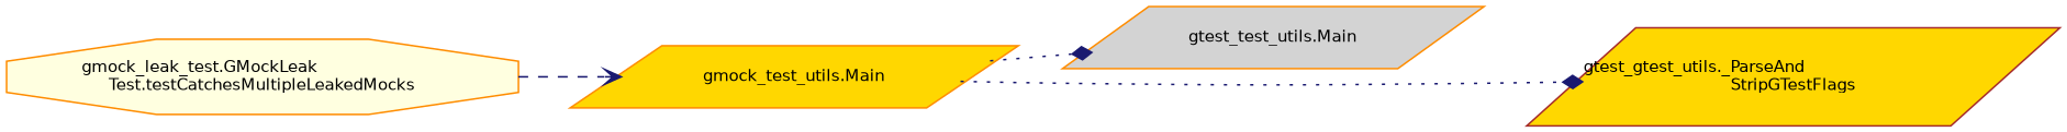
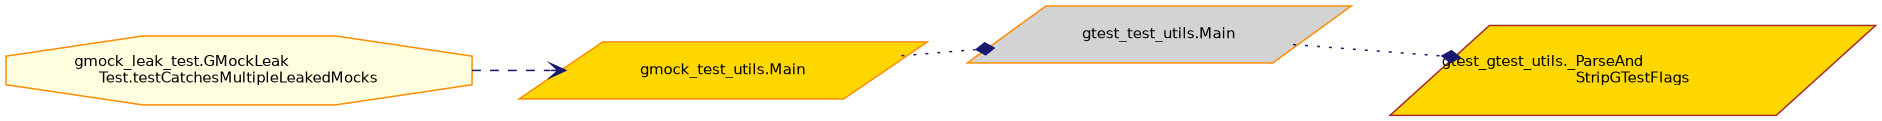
  digraph {
    rankdir=LR
    node [color=darkorange fillcolor=gold fontname=Helvetica fontsize=10 shape=parallelogram style=filled]
    edge [arrowhead=diamond color=midnightblue fontname=Helvetica fontsize=10 labelfontname=Helvetica labelfontsize=10 style=dotted]
    n1 [fillcolor=lightyellow fontcolor=black height=0.2 label="gmock_leak_test.GMockLeak\lTest.testCatchesMultipleLeakedMocks" shape=octagon width=0.4]
    n2 [height=0.2 label="gmock_test_utils.Main" width=0.4]
    n3 [fillcolor=lightgrey height=0.2 label="gtest_test_utils.Main" width=0.4]
    n4 [color=brown height=0.2 label="gtest_gtest_utils._ParseAnd\lStripGTestFlags" width=0.4]
    n1 -> n2 [arrowhead=vee style=dashed]
    n2 -> n3
-   n2 -> n4
+   n3 -> n4
  }
